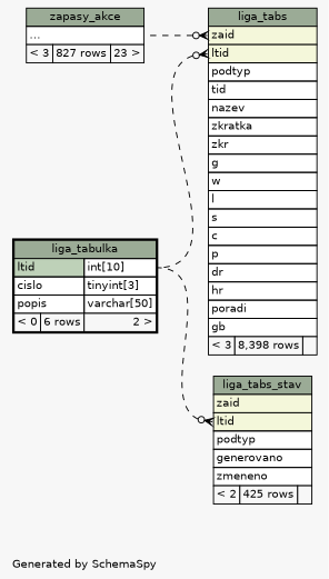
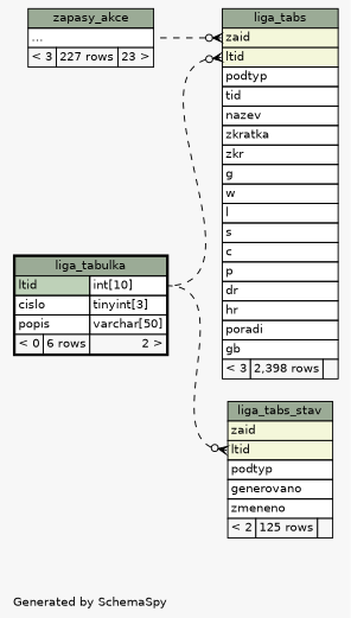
  digraph {
    bgcolor="#f7f7f7"
    fontname=Helvetica
    fontsize=11
    label="\nGenerated by SchemaSpy"
    labeljust=l
    nodesep=0.18
    rankdir=RL
    ranksep=0.46
    node [fontname=Helvetica fontsize=11 shape=plaintext]
    edge [arrowhead=none arrowsize=0.8 arrowtail=crowodot dir=back headport="ltid.type:e" style=dashed tailport="ltid:w"]
-   n1 [label=<     <TABLE BORDER="0" CELLBORDER="1" CELLSPACING="0" BGCOLOR="#ffffff">       <TR><TD COLSPAN="3" BGCOLOR="#9bab96" ALIGN="CENTER">liga_tabs</TD></TR>       <TR><TD PORT="zaid" COLSPAN="3" BGCOLOR="#f4f7da" ALIGN="LEFT">zaid</TD></TR>       <TR><TD PORT="ltid" COLSPAN="3" BGCOLOR="#f4f7da" ALIGN="LEFT">ltid</TD></TR>       <TR><TD PORT="podtyp" COLSPAN="3" ALIGN="LEFT">podtyp</TD></TR>       <TR><TD PORT="tid" COLSPAN="3" ALIGN="LEFT">tid</TD></TR>       <TR><TD PORT="nazev" COLSPAN="3" ALIGN="LEFT">nazev</TD></TR>       <TR><TD PORT="zkratka" COLSPAN="3" ALIGN="LEFT">zkratka</TD></TR>       <TR><TD PORT="zkr" COLSPAN="3" ALIGN="LEFT">zkr</TD></TR>       <TR><TD PORT="g" COLSPAN="3" ALIGN="LEFT">g</TD></TR>       <TR><TD PORT="w" COLSPAN="3" ALIGN="LEFT">w</TD></TR>       <TR><TD PORT="l" COLSPAN="3" ALIGN="LEFT">l</TD></TR>       <TR><TD PORT="s" COLSPAN="3" ALIGN="LEFT">s</TD></TR>       <TR><TD PORT="c" COLSPAN="3" ALIGN="LEFT">c</TD></TR>       <TR><TD PORT="p" COLSPAN="3" ALIGN="LEFT">p</TD></TR>       <TR><TD PORT="dr" COLSPAN="3" ALIGN="LEFT">dr</TD></TR>       <TR><TD PORT="hr" COLSPAN="3" ALIGN="LEFT">hr</TD></TR>       <TR><TD PORT="poradi" COLSPAN="3" ALIGN="LEFT">poradi</TD></TR>       <TR><TD PORT="gb" COLSPAN="3" ALIGN="LEFT">gb</TD></TR>       <TR><TD ALIGN="LEFT" BGCOLOR="#f7f7f7">&lt; 3</TD><TD ALIGN="RIGHT" BGCOLOR="#f7f7f7">8,398 rows</TD><TD ALIGN="RIGHT" BGCOLOR="#f7f7f7">  </TD></TR>     </TABLE>>]
+   n1 [label=<     <TABLE BORDER="0" CELLBORDER="1" CELLSPACING="0" BGCOLOR="#ffffff">       <TR><TD COLSPAN="3" BGCOLOR="#9bab96" ALIGN="CENTER">liga_tabs</TD></TR>       <TR><TD PORT="zaid" COLSPAN="3" BGCOLOR="#f4f7da" ALIGN="LEFT">zaid</TD></TR>       <TR><TD PORT="ltid" COLSPAN="3" BGCOLOR="#f4f7da" ALIGN="LEFT">ltid</TD></TR>       <TR><TD PORT="podtyp" COLSPAN="3" ALIGN="LEFT">podtyp</TD></TR>       <TR><TD PORT="tid" COLSPAN="3" ALIGN="LEFT">tid</TD></TR>       <TR><TD PORT="nazev" COLSPAN="3" ALIGN="LEFT">nazev</TD></TR>       <TR><TD PORT="zkratka" COLSPAN="3" ALIGN="LEFT">zkratka</TD></TR>       <TR><TD PORT="zkr" COLSPAN="3" ALIGN="LEFT">zkr</TD></TR>       <TR><TD PORT="g" COLSPAN="3" ALIGN="LEFT">g</TD></TR>       <TR><TD PORT="w" COLSPAN="3" ALIGN="LEFT">w</TD></TR>       <TR><TD PORT="l" COLSPAN="3" ALIGN="LEFT">l</TD></TR>       <TR><TD PORT="s" COLSPAN="3" ALIGN="LEFT">s</TD></TR>       <TR><TD PORT="c" COLSPAN="3" ALIGN="LEFT">c</TD></TR>       <TR><TD PORT="p" COLSPAN="3" ALIGN="LEFT">p</TD></TR>       <TR><TD PORT="dr" COLSPAN="3" ALIGN="LEFT">dr</TD></TR>       <TR><TD PORT="hr" COLSPAN="3" ALIGN="LEFT">hr</TD></TR>       <TR><TD PORT="poradi" COLSPAN="3" ALIGN="LEFT">poradi</TD></TR>       <TR><TD PORT="gb" COLSPAN="3" ALIGN="LEFT">gb</TD></TR>       <TR><TD ALIGN="LEFT" BGCOLOR="#f7f7f7">&lt; 3</TD><TD ALIGN="RIGHT" BGCOLOR="#f7f7f7">2,398 rows</TD><TD ALIGN="RIGHT" BGCOLOR="#f7f7f7">  </TD></TR>     </TABLE>>]
    n2 [label=<     <TABLE BORDER="2" CELLBORDER="1" CELLSPACING="0" BGCOLOR="#ffffff">       <TR><TD COLSPAN="3" BGCOLOR="#9bab96" ALIGN="CENTER">liga_tabulka</TD></TR>       <TR><TD PORT="ltid" COLSPAN="2" BGCOLOR="#bed1b8" ALIGN="LEFT">ltid</TD><TD PORT="ltid.type" ALIGN="LEFT">int[10]</TD></TR>       <TR><TD PORT="cislo" COLSPAN="2" ALIGN="LEFT">cislo</TD><TD PORT="cislo.type" ALIGN="LEFT">tinyint[3]</TD></TR>       <TR><TD PORT="popis" COLSPAN="2" ALIGN="LEFT">popis</TD><TD PORT="popis.type" ALIGN="LEFT">varchar[50]</TD></TR>       <TR><TD ALIGN="LEFT" BGCOLOR="#f7f7f7">&lt; 0</TD><TD ALIGN="RIGHT" BGCOLOR="#f7f7f7">6 rows</TD><TD ALIGN="RIGHT" BGCOLOR="#f7f7f7">2 &gt;</TD></TR>     </TABLE>>]
-   n3 [label=<     <TABLE BORDER="0" CELLBORDER="1" CELLSPACING="0" BGCOLOR="#ffffff">       <TR><TD COLSPAN="3" BGCOLOR="#9bab96" ALIGN="CENTER">zapasy_akce</TD></TR>       <TR><TD PORT="elipses" COLSPAN="3" ALIGN="LEFT">...</TD></TR>       <TR><TD ALIGN="LEFT" BGCOLOR="#f7f7f7">&lt; 3</TD><TD ALIGN="RIGHT" BGCOLOR="#f7f7f7">827 rows</TD><TD ALIGN="RIGHT" BGCOLOR="#f7f7f7">23 &gt;</TD></TR>     </TABLE>>]
-   n4 [label=<     <TABLE BORDER="0" CELLBORDER="1" CELLSPACING="0" BGCOLOR="#ffffff">       <TR><TD COLSPAN="3" BGCOLOR="#9bab96" ALIGN="CENTER">liga_tabs_stav</TD></TR>       <TR><TD PORT="zaid" COLSPAN="3" BGCOLOR="#f4f7da" ALIGN="LEFT">zaid</TD></TR>       <TR><TD PORT="ltid" COLSPAN="3" BGCOLOR="#f4f7da" ALIGN="LEFT">ltid</TD></TR>       <TR><TD PORT="podtyp" COLSPAN="3" ALIGN="LEFT">podtyp</TD></TR>       <TR><TD PORT="generovano" COLSPAN="3" ALIGN="LEFT">generovano</TD></TR>       <TR><TD PORT="zmeneno" COLSPAN="3" ALIGN="LEFT">zmeneno</TD></TR>       <TR><TD ALIGN="LEFT" BGCOLOR="#f7f7f7">&lt; 2</TD><TD ALIGN="RIGHT" BGCOLOR="#f7f7f7">425 rows</TD><TD ALIGN="RIGHT" BGCOLOR="#f7f7f7">  </TD></TR>     </TABLE>>]
+   n3 [label=<     <TABLE BORDER="0" CELLBORDER="1" CELLSPACING="0" BGCOLOR="#ffffff">       <TR><TD COLSPAN="3" BGCOLOR="#9bab96" ALIGN="CENTER">zapasy_akce</TD></TR>       <TR><TD PORT="elipses" COLSPAN="3" ALIGN="LEFT">...</TD></TR>       <TR><TD ALIGN="LEFT" BGCOLOR="#f7f7f7">&lt; 3</TD><TD ALIGN="RIGHT" BGCOLOR="#f7f7f7">227 rows</TD><TD ALIGN="RIGHT" BGCOLOR="#f7f7f7">23 &gt;</TD></TR>     </TABLE>>]
+   n4 [label=<     <TABLE BORDER="0" CELLBORDER="1" CELLSPACING="0" BGCOLOR="#ffffff">       <TR><TD COLSPAN="3" BGCOLOR="#9bab96" ALIGN="CENTER">liga_tabs_stav</TD></TR>       <TR><TD PORT="zaid" COLSPAN="3" BGCOLOR="#f4f7da" ALIGN="LEFT">zaid</TD></TR>       <TR><TD PORT="ltid" COLSPAN="3" BGCOLOR="#f4f7da" ALIGN="LEFT">ltid</TD></TR>       <TR><TD PORT="podtyp" COLSPAN="3" ALIGN="LEFT">podtyp</TD></TR>       <TR><TD PORT="generovano" COLSPAN="3" ALIGN="LEFT">generovano</TD></TR>       <TR><TD PORT="zmeneno" COLSPAN="3" ALIGN="LEFT">zmeneno</TD></TR>       <TR><TD ALIGN="LEFT" BGCOLOR="#f7f7f7">&lt; 2</TD><TD ALIGN="RIGHT" BGCOLOR="#f7f7f7">125 rows</TD><TD ALIGN="RIGHT" BGCOLOR="#f7f7f7">  </TD></TR>     </TABLE>>]
    n1 -> n2
    n1 -> n3 [headport="elipses:e" tailport="zaid:w"]
    n4 -> n2
  }
